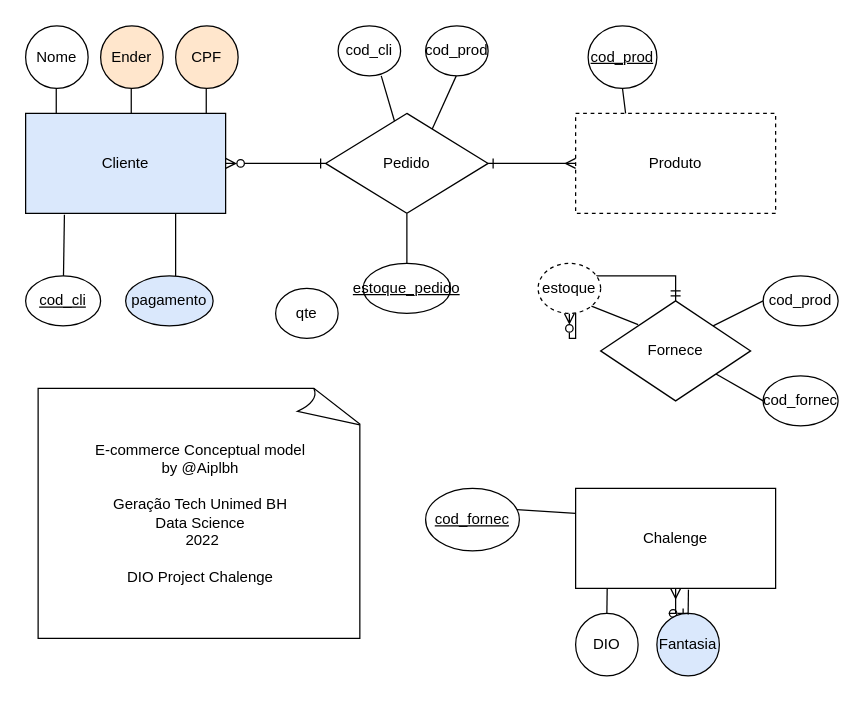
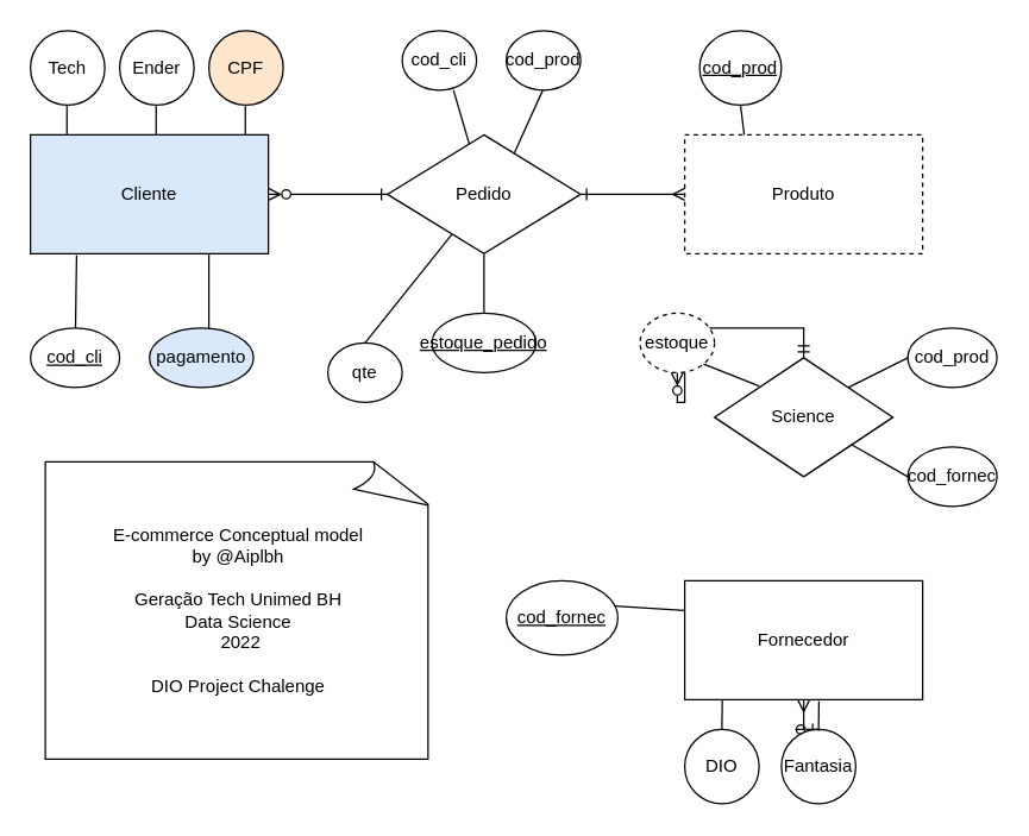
  <mxCell id="0" />
  <mxCell id="1" parent="0" />
  <mxCell id="2" value="Cliente" style="whiteSpace=wrap;html=1;align=center;fillColor=#dae8fc;" vertex="1" parent="1"><mxGeometry x="20" y="90" width="160" height="80" as="geometry" /></mxCell>
  <mxCell id="3" value="" style="edgeStyle=orthogonalEdgeStyle;rounded=0;orthogonalLoop=1;jettySize=auto;html=1;startArrow=ERmany;startFill=0;endArrow=ERzeroToOne;endFill=0;" edge="1" parent="1" source="4" target="35"><mxGeometry relative="1" as="geometry" /></mxCell>
- <mxCell id="4" value="Chalenge" style="whiteSpace=wrap;html=1;align=center;" vertex="1" parent="1"><mxGeometry x="460" y="390" width="160" height="80" as="geometry" /></mxCell>
+ <mxCell id="4" value="Fornecedor" style="whiteSpace=wrap;html=1;align=center;" vertex="1" parent="1"><mxGeometry x="460" y="390" width="160" height="80" as="geometry" /></mxCell>
  <mxCell id="5" value="Produto" style="whiteSpace=wrap;html=1;align=center;dashed=1;" vertex="1" parent="1"><mxGeometry x="460" y="90" width="160" height="80" as="geometry" /></mxCell>
  <mxCell id="6" style="edgeStyle=orthogonalEdgeStyle;rounded=0;orthogonalLoop=1;jettySize=auto;html=1;exitX=0.5;exitY=0;exitDx=0;exitDy=0;startArrow=ERmandOne;startFill=0;endArrow=ERzeroToMany;endFill=0;" edge="1" parent="1" source="7" target="41"><mxGeometry relative="1" as="geometry" /></mxCell>
- <mxCell id="7" value="Fornece" style="shape=rhombus;perimeter=rhombusPerimeter;whiteSpace=wrap;html=1;align=center;" vertex="1" parent="1"><mxGeometry x="480" y="240" width="120" height="80" as="geometry" /></mxCell>
+ <mxCell id="7" value="Science" style="shape=rhombus;perimeter=rhombusPerimeter;whiteSpace=wrap;html=1;align=center;" vertex="1" parent="1"><mxGeometry x="480" y="240" width="120" height="80" as="geometry" /></mxCell>
  <mxCell id="8" value="" style="endArrow=none;html=1;rounded=0;entryX=0.194;entryY=1.013;entryDx=0;entryDy=0;entryPerimeter=0;" edge="1" parent="1" target="2"><mxGeometry relative="1" as="geometry"><mxPoint x="50.294" y="220.001" as="sourcePoint" /><mxPoint x="240" y="289.5" as="targetPoint" /></mxGeometry></mxCell>
- <mxCell id="9" value="Nome" style="ellipse;whiteSpace=wrap;html=1;align=center;" vertex="1" parent="1"><mxGeometry x="20" y="20" width="50" height="50" as="geometry" /></mxCell>
- <mxCell id="10" value="Ender" style="ellipse;whiteSpace=wrap;html=1;align=center;fillColor=#ffe6cc;" vertex="1" parent="1"><mxGeometry x="80" y="20" width="50" height="50" as="geometry" /></mxCell>
+ <mxCell id="9" value="Tech" style="ellipse;whiteSpace=wrap;html=1;align=center;" vertex="1" parent="1"><mxGeometry x="20" y="20" width="50" height="50" as="geometry" /></mxCell>
+ <mxCell id="10" value="Ender" style="ellipse;whiteSpace=wrap;html=1;align=center;" vertex="1" parent="1"><mxGeometry x="80" y="20" width="50" height="50" as="geometry" /></mxCell>
  <mxCell id="11" value="cod_prod" style="ellipse;whiteSpace=wrap;html=1;align=center;" vertex="1" parent="1"><mxGeometry x="340" y="20" width="50" height="40" as="geometry" /></mxCell>
  <mxCell id="12" value="" style="endArrow=none;html=1;rounded=0;" edge="1" parent="1"><mxGeometry relative="1" as="geometry"><mxPoint x="104.5" y="90" as="sourcePoint" /><mxPoint x="104.5" y="70" as="targetPoint" /></mxGeometry></mxCell>
  <mxCell id="13" value="" style="endArrow=none;html=1;rounded=0;" edge="1" parent="1"><mxGeometry relative="1" as="geometry"><mxPoint x="44.5" y="90" as="sourcePoint" /><mxPoint x="44.5" y="70" as="targetPoint" /></mxGeometry></mxCell>
  <mxCell id="14" value="" style="endArrow=none;html=1;rounded=0;" edge="1" parent="1" source="17"><mxGeometry relative="1" as="geometry"><mxPoint x="305" y="90" as="sourcePoint" /><mxPoint x="304.5" y="60" as="targetPoint" /></mxGeometry></mxCell>
  <mxCell id="15" value="" style="endArrow=none;html=1;rounded=0;exitX=0.654;exitY=0.163;exitDx=0;exitDy=0;exitPerimeter=0;" edge="1" parent="1" source="17"><mxGeometry relative="1" as="geometry"><mxPoint x="365" y="90" as="sourcePoint" /><mxPoint x="364.5" y="60" as="targetPoint" /></mxGeometry></mxCell>
  <mxCell id="16" value="" style="endArrow=none;html=1;rounded=0;entryX=0.5;entryY=1;entryDx=0;entryDy=0;exitX=0.5;exitY=0;exitDx=0;exitDy=0;" edge="1" parent="1" target="17"><mxGeometry relative="1" as="geometry"><mxPoint x="325" y="210" as="sourcePoint" /><mxPoint x="304.5" y="170" as="targetPoint" /></mxGeometry></mxCell>
  <mxCell id="17" value="Pedido" style="shape=rhombus;perimeter=rhombusPerimeter;whiteSpace=wrap;html=1;align=center;" vertex="1" parent="1"><mxGeometry x="260" y="90" width="130" height="80" as="geometry" /></mxCell>
  <mxCell id="18" value="" style="edgeStyle=entityRelationEdgeStyle;fontSize=12;html=1;endArrow=ERone;endFill=1;rounded=0;exitX=1;exitY=0.5;exitDx=0;exitDy=0;startArrow=ERzeroToMany;startFill=0;" edge="1" parent="1" source="2"><mxGeometry width="100" height="100" relative="1" as="geometry"><mxPoint x="160" y="230" as="sourcePoint" /><mxPoint x="260" y="130" as="targetPoint" /></mxGeometry></mxCell>
  <mxCell id="19" value="" style="edgeStyle=entityRelationEdgeStyle;fontSize=12;html=1;endArrow=ERmany;rounded=0;entryX=0;entryY=0.5;entryDx=0;entryDy=0;startArrow=ERone;startFill=0;" edge="1" parent="1" target="5"><mxGeometry width="100" height="100" relative="1" as="geometry"><mxPoint x="390" y="130" as="sourcePoint" /><mxPoint x="490" y="30" as="targetPoint" /></mxGeometry></mxCell>
  <mxCell id="20" value="cod_prod" style="ellipse;whiteSpace=wrap;html=1;align=center;fontStyle=4;" vertex="1" parent="1"><mxGeometry x="470" y="20" width="55" height="50" as="geometry" /></mxCell>
  <mxCell id="21" value="" style="endArrow=none;html=1;rounded=0;exitX=0.25;exitY=0;exitDx=0;exitDy=0;entryX=0.5;entryY=1;entryDx=0;entryDy=0;" edge="1" parent="1" source="5" target="20"><mxGeometry width="50" height="50" relative="1" as="geometry"><mxPoint x="497" y="80" as="sourcePoint" /><mxPoint x="497" y="70" as="targetPoint" /></mxGeometry></mxCell>
  <mxCell id="22" value="CPF" style="ellipse;whiteSpace=wrap;html=1;align=center;fillColor=#ffe6cc;" vertex="1" parent="1"><mxGeometry x="140" y="20" width="50" height="50" as="geometry" /></mxCell>
  <mxCell id="23" value="" style="endArrow=none;html=1;rounded=0;" edge="1" parent="1"><mxGeometry relative="1" as="geometry"><mxPoint x="164.5" y="90" as="sourcePoint" /><mxPoint x="164.5" y="70" as="targetPoint" /></mxGeometry></mxCell>
  <mxCell id="24" value="cod_fornec" style="ellipse;whiteSpace=wrap;html=1;align=center;fontStyle=4;" vertex="1" parent="1"><mxGeometry x="340" y="390" width="75" height="50" as="geometry" /></mxCell>
  <mxCell id="25" value="cod_cli" style="ellipse;whiteSpace=wrap;html=1;align=center;fontStyle=4;strokeColor=default;" vertex="1" parent="1"><mxGeometry x="20" y="220" width="60" height="40" as="geometry" /></mxCell>
  <mxCell id="26" value="estoque_pedido" style="ellipse;whiteSpace=wrap;html=1;align=center;fontStyle=4;strokeColor=default;" vertex="1" parent="1"><mxGeometry x="290" y="210" width="70" height="40" as="geometry" /></mxCell>
  <mxCell id="27" value="cod_cli" style="ellipse;whiteSpace=wrap;html=1;align=center;" vertex="1" parent="1"><mxGeometry x="270" y="20" width="50" height="40" as="geometry" /></mxCell>
  <mxCell id="28" value="pagamento" style="ellipse;whiteSpace=wrap;html=1;align=center;fillColor=#dae8fc;" vertex="1" parent="1"><mxGeometry x="100" y="220" width="70" height="40" as="geometry" /></mxCell>
  <mxCell id="29" value="" style="endArrow=none;html=1;rounded=0;entryX=0.75;entryY=1;entryDx=0;entryDy=0;" edge="1" parent="1" target="2"><mxGeometry relative="1" as="geometry"><mxPoint x="140" y="220" as="sourcePoint" /><mxPoint x="144" y="180" as="targetPoint" /></mxGeometry></mxCell>
  <mxCell id="30" value="qte" style="ellipse;whiteSpace=wrap;html=1;align=center;" vertex="1" parent="1"><mxGeometry x="220" y="230" width="50" height="40" as="geometry" /></mxCell>
+ <mxCell id="31" value="" style="endArrow=none;html=1;rounded=0;exitX=0.5;exitY=0;exitDx=0;exitDy=0;" edge="1" parent="1" source="30" target="17"><mxGeometry relative="1" as="geometry"><mxPoint x="263.074" y="195.108" as="sourcePoint" /><mxPoint x="252.5" y="159" as="targetPoint" /></mxGeometry></mxCell>
  <mxCell id="32" value="" style="endArrow=none;html=1;rounded=0;exitX=0.973;exitY=0.34;exitDx=0;exitDy=0;exitPerimeter=0;entryX=0;entryY=0.25;entryDx=0;entryDy=0;" edge="1" parent="1" source="24" target="4"><mxGeometry relative="1" as="geometry"><mxPoint x="430" y="405" as="sourcePoint" /><mxPoint x="460" y="405" as="targetPoint" /></mxGeometry></mxCell>
  <mxCell id="33" value="DIO" style="ellipse;whiteSpace=wrap;html=1;align=center;" vertex="1" parent="1"><mxGeometry x="460" y="490" width="50" height="50" as="geometry" /></mxCell>
  <mxCell id="34" value="" style="endArrow=none;html=1;rounded=0;entryX=0.194;entryY=1.013;entryDx=0;entryDy=0;entryPerimeter=0;" edge="1" parent="1"><mxGeometry relative="1" as="geometry"><mxPoint x="485" y="490" as="sourcePoint" /><mxPoint x="485.25" y="470" as="targetPoint" /></mxGeometry></mxCell>
- <mxCell id="35" value="Fantasia" style="ellipse;whiteSpace=wrap;html=1;align=center;fillColor=#dae8fc;" vertex="1" parent="1"><mxGeometry x="525" y="490" width="50" height="50" as="geometry" /></mxCell>
+ <mxCell id="35" value="Fantasia" style="ellipse;whiteSpace=wrap;html=1;align=center;" vertex="1" parent="1"><mxGeometry x="525" y="490" width="50" height="50" as="geometry" /></mxCell>
  <mxCell id="36" value="" style="endArrow=none;html=1;rounded=0;entryX=0.194;entryY=1.013;entryDx=0;entryDy=0;entryPerimeter=0;" edge="1" parent="1"><mxGeometry relative="1" as="geometry"><mxPoint x="550" y="491" as="sourcePoint" /><mxPoint x="550.25" y="471" as="targetPoint" /></mxGeometry></mxCell>
  <mxCell id="37" value="cod_prod" style="ellipse;whiteSpace=wrap;html=1;align=center;" vertex="1" parent="1"><mxGeometry x="610" y="220" width="60" height="40" as="geometry" /></mxCell>
  <mxCell id="38" value="cod_fornec" style="ellipse;whiteSpace=wrap;html=1;align=center;" vertex="1" parent="1"><mxGeometry x="610" y="300" width="60" height="40" as="geometry" /></mxCell>
  <mxCell id="39" value="" style="endArrow=none;html=1;rounded=0;exitX=1;exitY=0;exitDx=0;exitDy=0;" edge="1" parent="1" source="7"><mxGeometry relative="1" as="geometry"><mxPoint x="450" y="249" as="sourcePoint" /><mxPoint x="610" y="240" as="targetPoint" /></mxGeometry></mxCell>
  <mxCell id="40" value="" style="endArrow=none;html=1;rounded=0;entryX=0;entryY=0.5;entryDx=0;entryDy=0;" edge="1" parent="1" source="7" target="38"><mxGeometry relative="1" as="geometry"><mxPoint x="610" y="320" as="sourcePoint" /><mxPoint x="620" y="290" as="targetPoint" /><Array as="points" /></mxGeometry></mxCell>
  <mxCell id="41" value="estoque" style="ellipse;whiteSpace=wrap;html=1;align=center;dashed=1;" vertex="1" parent="1"><mxGeometry x="430" y="210" width="50" height="40" as="geometry" /></mxCell>
  <mxCell id="42" value="" style="endArrow=none;html=1;rounded=0;exitX=1;exitY=1;exitDx=0;exitDy=0;" edge="1" parent="1" source="41"><mxGeometry relative="1" as="geometry"><mxPoint x="420" y="259" as="sourcePoint" /><mxPoint x="510" y="259" as="targetPoint" /><Array as="points" /></mxGeometry></mxCell>
  <mxCell id="43" value="E-commerce Conceptual model&lt;br&gt;by @Aiplbh&lt;br&gt;&lt;br&gt;Geração Tech Unimed BH&lt;br&gt;Data Science&lt;br&gt;&amp;nbsp;2022&lt;br&gt;&lt;br&gt;DIO Project Chalenge" style="whiteSpace=wrap;html=1;shape=mxgraph.basic.document;strokeColor=default;" vertex="1" parent="1"><mxGeometry x="30" y="310" width="260" height="200" as="geometry" /></mxCell>
